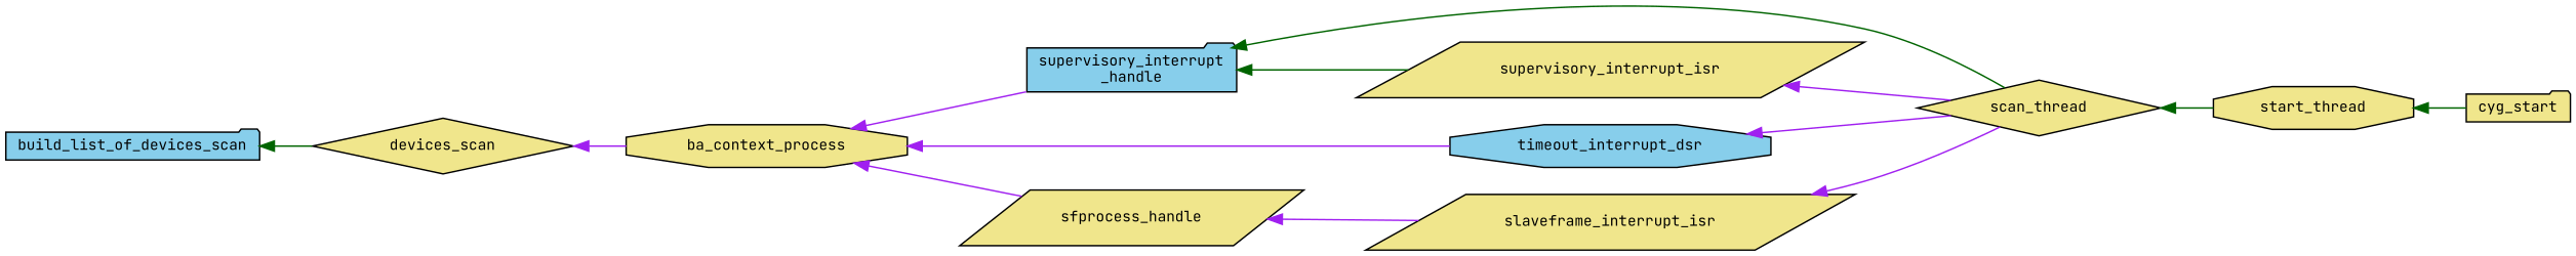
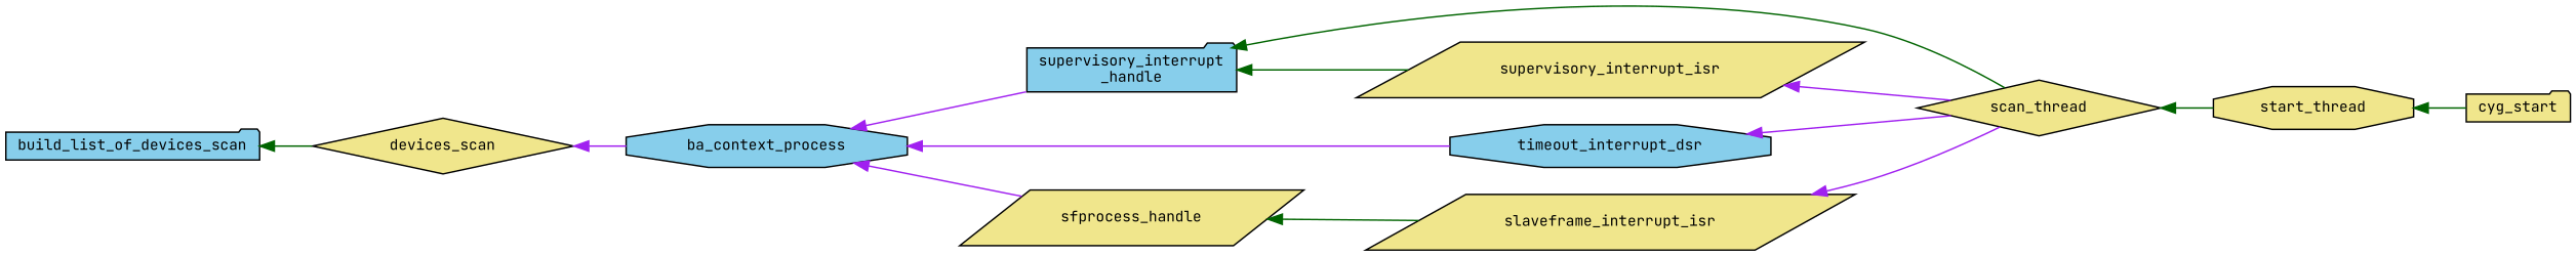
  digraph {
    fontname="JetBrains Mono"
    rankdir=LR
    node [color=black fillcolor=khaki fontname="JetBrains Mono" fontsize=10 shape=folder style=filled]
    edge [color=purple dir=back fontname="JetBrains Mono" fontsize=10 labelfontname=Helvetica labelfontsize=10 style=solid]
    n1 [fillcolor=skyblue fontcolor=black height=0.2 label=build_list_of_devices_scan width=0.4]
    n2 [height=0.2 label=devices_scan shape=diamond width=0.4]
-   n3 [height=0.2 label=ba_context_process shape=octagon width=0.4]
+   n3 [fillcolor=skyblue height=0.2 label=ba_context_process shape=octagon width=0.4]
    n4 [fillcolor=skyblue height=0.2 label="supervisory_interrupt\l_handle" width=0.4]
    n5 [fillcolor=skyblue height=0.2 label=timeout_interrupt_dsr shape=octagon width=0.4]
    n6 [height=0.2 label=sfprocess_handle shape=parallelogram width=0.4]
    n7 [height=0.2 label=scan_thread shape=diamond width=0.4]
    n8 [height=0.2 label=supervisory_interrupt_isr shape=parallelogram width=0.4]
    n9 [height=0.2 label=slaveframe_interrupt_isr shape=parallelogram width=0.4]
    n10 [height=0.2 label=start_thread shape=octagon width=0.4]
    n11 [height=0.2 label=cyg_start width=0.4]
    n1 -> n2 [color=darkgreen]
    n2 -> n3
    n3 -> n4
    n3 -> n5
    n3 -> n6
    n4 -> n7 [color=darkgreen]
    n4 -> n8 [color=darkgreen]
    n5 -> n7
-   n6 -> n9
+   n6 -> n9 [color=darkgreen]
    n7 -> n10 [color=darkgreen]
    n8 -> n7
    n9 -> n7
    n10 -> n11 [color=darkgreen]
  }
